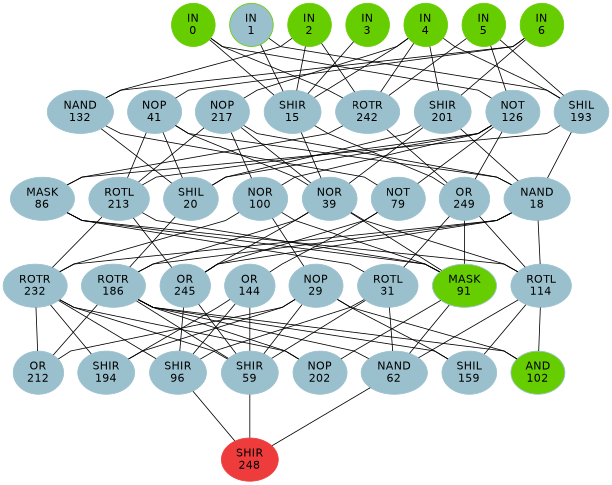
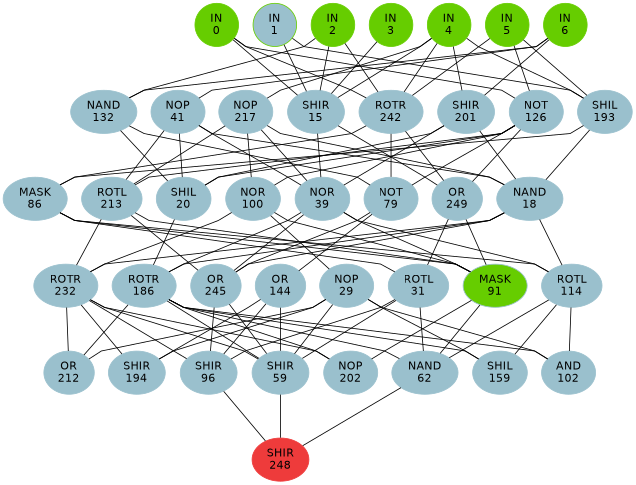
  graph {
    fontname="DejaVu Sans"
    ordering=out
    rankdir=BT
    ranksep=0.75
    splines=polyline
    node [color=lightblue3 fontname="DejaVu Sans" style=filled]
    edge [fontname="DejaVu Sans" style=solid]
    n1 [color=chartreuse3 label="IN\n0"]
    n2 [color=chartreuse3 fillcolor=lightblue3 label="IN\n1"]
    n3 [color=chartreuse3 label="IN\n2"]
    n4 [color=chartreuse3 label="IN\n3"]
    n5 [color=chartreuse3 label="IN\n4"]
    n6 [color=chartreuse3 label="IN\n5"]
    n7 [color=chartreuse3 label="IN\n6"]
    n8 [label="NAND\n132"]
    n9 [label="NOP\n41"]
    n10 [label="NOP\n217"]
    n11 [label="SHIR\n15"]
    n12 [label="ROTR\n242"]
    n13 [label="SHIR\n201"]
    n14 [label="NOT\n126"]
    n15 [label="SHIL\n193"]
    n16 [label="MASK\n86"]
    n17 [label="ROTL\n213"]
    n18 [label="SHIL\n20"]
    n19 [label="NOR\n100"]
    n20 [label="NOR\n39"]
    n21 [label="NOT\n79"]
    n22 [label="OR\n249"]
    n23 [label="NAND\n18"]
    n24 [label="ROTR\n232"]
    n25 [label="ROTR\n186"]
    n26 [label="OR\n245"]
    n27 [label="OR\n144"]
    n28 [label="NOP\n29"]
    n29 [label="ROTL\n31"]
    n30 [fillcolor=chartreuse3 label="MASK\n91"]
    n31 [label="ROTL\n114"]
    n32 [label="OR\n212"]
    n33 [label="SHIR\n194"]
    n34 [label="SHIR\n96"]
    n35 [label="SHIR\n59"]
    n36 [label="NOP\n202"]
    n37 [label="NAND\n62"]
    n38 [label="SHIL\n159"]
-   n39 [label="AND\n102" fillcolor=chartreuse3]
+   n39 [label="AND\n102"]
    n40 [color=brown2 label="SHIR\n248"]
    subgraph sub_1 {
      rank=same
      n1
      n2
      n3
      n4
      n5
      n6
      n7
    }
    subgraph sub_2 {
      rank=same
      n8
      n9
      n10
      n11
      n12
      n13
      n14
      n15
    }
    subgraph sub_3 {
      rank=same
      n16
      n17
      n18
      n19
      n20
      n21
      n22
      n23
    }
    subgraph sub_4 {
      rank=same
      n24
      n25
      n26
      n27
      n28
      n29
      n30
      n31
    }
    subgraph sub_5 {
      rank=same
      n32
      n33
      n34
      n35
      n36
      n37
      n38
      n39
    }
    subgraph sub_6 {
      rank=same
      n40
    }
    n1 -- n2 [style=invis]
    n2 -- n3 [style=invis]
    n3 -- n4 [style=invis]
    n4 -- n5 [style=invis]
    n5 -- n6 [style=invis]
    n6 -- n7 [style=invis]
    n8 -- n3
    n8 -- n7
    n8 -- n9 [style=invis]
    n9 -- n7
    n9 -- n10 [style=invis]
    n10 -- n5
    n10 -- n11 [style=invis]
    n11 -- n1
    n11 -- n2
    n11 -- n3
    n11 -- n4
    n11 -- n5
    n11 -- n12 [style=invis]
    n12 -- n1
    n12 -- n3
    n12 -- n5
    n12 -- n6
    n12 -- n13 [style=invis]
    n13 -- n5
    n13 -- n7
    n13 -- n14 [style=invis]
    n14 -- n1
    n14 -- n6
    n14 -- n15 [style=invis]
    n15 -- n2
    n15 -- n5
    n15 -- n6
    n16 -- n12
    n16 -- n15
    n16 -- n17 [style=invis]
    n17 -- n9
    n17 -- n10
    n17 -- n14
    n17 -- n18 [style=invis]
    n18 -- n8
    n18 -- n9
    n18 -- n13
    n18 -- n14
    n18 -- n19 [style=invis]
    n19 -- n10
    n19 -- n14
    n19 -- n20 [style=invis]
    n20 -- n9
    n20 -- n10
    n20 -- n11
    n20 -- n13
    n20 -- n21 [style=invis]
    n21 -- n8
+   n21 -- n12
    n21 -- n14
    n21 -- n22 [style=invis]
    n22 -- n11
    n22 -- n12
    n22 -- n14
    n22 -- n23 [style=invis]
    n23 -- n9
    n23 -- n10
    n23 -- n13
    n23 -- n15
    n24 -- n17
    n24 -- n19
    n24 -- n23
    n24 -- n25 [style=invis]
    n25 -- n18
    n25 -- n20
    n25 -- n23
    n25 -- n26 [style=invis]
    n26 -- n17
    n26 -- n20
    n26 -- n21
    n26 -- n23
    n26 -- n27 [style=invis]
    n27 -- n21
    n27 -- n28 [style=invis]
    n28 -- n19
    n28 -- n29 [style=invis]
    n29 -- n16
    n29 -- n22
    n29 -- n30 [style=invis]
    n30 -- n16
    n30 -- n17
    n30 -- n19
    n30 -- n20
    n30 -- n22
    n30 -- n31 [style=invis]
    n31 -- n16
    n31 -- n20
-   n31 -- n22
    n31 -- n23
    n32 -- n24
    n32 -- n25
    n32 -- n28
    n32 -- n33 [style=invis]
    n33 -- n24
    n33 -- n27
    n33 -- n28
    n33 -- n34 [style=invis]
    n34 -- n24
    n34 -- n26
    n34 -- n27
    n34 -- n29
    n34 -- n35 [style=invis]
    n35 -- n24
    n35 -- n25
    n35 -- n26
    n35 -- n27
    n35 -- n28
    n35 -- n29
    n35 -- n36 [style=invis]
    n36 -- n24
    n36 -- n25
    n36 -- n30
    n36 -- n37 [style=invis]
    n37 -- n25
    n37 -- n29
    n37 -- n30
    n37 -- n31
    n37 -- n38 [style=invis]
    n38 -- n25
    n38 -- n28
    n38 -- n31
    n38 -- n39 [style=invis]
    n39 -- n25
    n39 -- n28
    n39 -- n31
    n40 -- n34
    n40 -- n35
    n40 -- n37
    n40 -- n40 [style=invis]
  }
